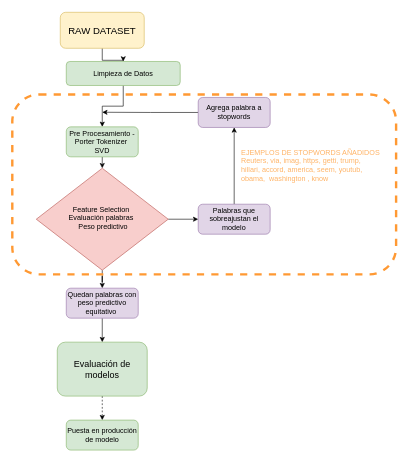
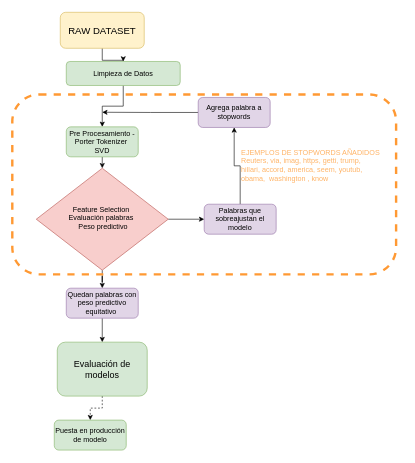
  <mxCell id="0" />
  <mxCell id="1" parent="0" />
  <mxCell id="2" style="edgeStyle=orthogonalEdgeStyle;rounded=0;orthogonalLoop=1;jettySize=auto;html=1;exitX=0.5;exitY=1;exitDx=0;exitDy=0;entryX=0.5;entryY=0;entryDx=0;entryDy=0;" parent="1" source="3" target="5" edge="1"><mxGeometry relative="1" as="geometry" /></mxCell>
  <mxCell id="3" value="RAW DATASET" style="rounded=1;whiteSpace=wrap;html=1;fontSize=16;glass=0;strokeWidth=1;shadow=0;fillColor=#fff2cc;strokeColor=#d6b656;" parent="1" vertex="1"><mxGeometry x="100" y="20" width="140" height="60" as="geometry" /></mxCell>
  <mxCell id="4" style="edgeStyle=orthogonalEdgeStyle;rounded=0;orthogonalLoop=1;jettySize=auto;html=1;exitX=0.5;exitY=1;exitDx=0;exitDy=0;" parent="1" source="5" target="7" edge="1"><mxGeometry relative="1" as="geometry" /></mxCell>
  <mxCell id="5" value="Limpieza de Datos" style="rounded=1;whiteSpace=wrap;html=1;fontSize=12;glass=0;strokeWidth=1;shadow=0;fillColor=#d5e8d4;strokeColor=#82b366;" parent="1" vertex="1"><mxGeometry x="110" y="102" width="190" height="40" as="geometry" /></mxCell>
  <mxCell id="6" style="edgeStyle=orthogonalEdgeStyle;rounded=0;orthogonalLoop=1;jettySize=auto;html=1;exitX=0.5;exitY=1;exitDx=0;exitDy=0;entryX=0.5;entryY=0;entryDx=0;entryDy=0;" parent="1" source="7" target="10" edge="1"><mxGeometry relative="1" as="geometry" /></mxCell>
  <mxCell id="7" value="Pre Procesamiento - Porter Tokenizer&amp;nbsp;&lt;br&gt;SVD" style="rounded=1;whiteSpace=wrap;html=1;fontSize=12;glass=0;strokeWidth=1;shadow=0;fillColor=#d5e8d4;strokeColor=#82b366;" parent="1" vertex="1"><mxGeometry x="110" y="211" width="120" height="50" as="geometry" /></mxCell>
  <mxCell id="8" style="edgeStyle=orthogonalEdgeStyle;rounded=0;orthogonalLoop=1;jettySize=auto;html=1;exitX=1;exitY=0.5;exitDx=0;exitDy=0;entryX=0;entryY=0.5;entryDx=0;entryDy=0;" parent="1" source="10" target="12" edge="1"><mxGeometry relative="1" as="geometry" /></mxCell>
  <mxCell id="9" style="edgeStyle=orthogonalEdgeStyle;rounded=0;orthogonalLoop=1;jettySize=auto;html=1;exitX=0.5;exitY=1;exitDx=0;exitDy=0;" parent="1" source="10" target="14" edge="1"><mxGeometry relative="1" as="geometry" /></mxCell>
  <mxCell id="10" value="&lt;span&gt;Feature Selection&amp;nbsp;&lt;br&gt;Evaluación palabras&amp;nbsp;&lt;br&gt;&amp;nbsp;Peso predictivo&lt;br&gt;&lt;/span&gt;" style="rhombus;whiteSpace=wrap;html=1;shadow=0;fontFamily=Helvetica;fontSize=12;align=center;strokeWidth=1;spacing=6;spacingTop=-4;fillColor=#f8cecc;strokeColor=#b85450;" parent="1" vertex="1"><mxGeometry x="60" y="280" width="220" height="170" as="geometry" /></mxCell>
  <mxCell id="11" style="edgeStyle=orthogonalEdgeStyle;rounded=0;orthogonalLoop=1;jettySize=auto;html=1;exitX=0.5;exitY=0;exitDx=0;exitDy=0;entryX=0.5;entryY=1;entryDx=0;entryDy=0;" parent="1" source="12" target="16" edge="1"><mxGeometry relative="1" as="geometry" /></mxCell>
- <mxCell id="12" value="Palabras que sobreajustan el modelo" style="rounded=1;whiteSpace=wrap;html=1;fontSize=12;glass=0;strokeWidth=1;shadow=0;fillColor=#e1d5e7;strokeColor=#9673a6;" parent="1" vertex="1"><mxGeometry x="330" y="340" width="120" height="50" as="geometry" /></mxCell>
+ <mxCell id="12" value="Palabras que sobreajustan el modelo" style="rounded=1;whiteSpace=wrap;html=1;fontSize=12;glass=0;strokeWidth=1;shadow=0;fillColor=#e1d5e7;strokeColor=#9673a6;" parent="1" vertex="1"><mxGeometry x="340" y="340" width="120" height="50" as="geometry" /></mxCell>
  <mxCell id="13" style="edgeStyle=orthogonalEdgeStyle;rounded=0;orthogonalLoop=1;jettySize=auto;html=1;fontSize=16;" parent="1" source="14" target="18" edge="1"><mxGeometry relative="1" as="geometry" /></mxCell>
  <mxCell id="14" value="Quedan palabras con peso predictivo equitativo&amp;nbsp;" style="rounded=1;whiteSpace=wrap;html=1;fontSize=12;glass=0;strokeWidth=1;shadow=0;fillColor=#e1d5e7;strokeColor=#9673a6;" parent="1" vertex="1"><mxGeometry x="110" y="480" width="120" height="50" as="geometry" /></mxCell>
  <mxCell id="15" style="edgeStyle=orthogonalEdgeStyle;rounded=0;orthogonalLoop=1;jettySize=auto;html=1;exitX=0;exitY=0.5;exitDx=0;exitDy=0;" parent="1" source="16" edge="1"><mxGeometry relative="1" as="geometry"><mxPoint x="170" y="186.667" as="targetPoint" /></mxGeometry></mxCell>
  <mxCell id="16" value="Agrega palabra a stopwords" style="rounded=1;whiteSpace=wrap;html=1;fontSize=12;glass=0;strokeWidth=1;shadow=0;fillColor=#e1d5e7;strokeColor=#9673a6;" parent="1" vertex="1"><mxGeometry x="330" y="162" width="120" height="50" as="geometry" /></mxCell>
  <mxCell id="17" style="edgeStyle=orthogonalEdgeStyle;rounded=0;orthogonalLoop=1;jettySize=auto;html=1;exitX=0.5;exitY=1;exitDx=0;exitDy=0;fontSize=15;dashed=1;" parent="1" source="18" target="20" edge="1"><mxGeometry relative="1" as="geometry" /></mxCell>
  <mxCell id="18" value="Evaluación de modelos" style="rounded=1;whiteSpace=wrap;html=1;fontSize=15;glass=0;strokeWidth=1;shadow=0;fillColor=#d5e8d4;strokeColor=#82b366;" parent="1" vertex="1"><mxGeometry x="95" y="570" width="150" height="90" as="geometry" /></mxCell>
  <mxCell id="19" value="" style="rounded=1;whiteSpace=wrap;html=1;fillColor=none;strokeWidth=4;glass=0;dashed=1;strokeColor=#FF9933;" parent="1" vertex="1"><mxGeometry x="20" y="157" width="640" height="300" as="geometry" /></mxCell>
- <mxCell id="20" value="Puesta en producción de modelo" style="rounded=1;whiteSpace=wrap;html=1;fontSize=12;glass=0;strokeWidth=1;shadow=0;fillColor=#d5e8d4;strokeColor=#82b366;" parent="1" vertex="1"><mxGeometry x="110" y="700" width="120" height="50" as="geometry" /></mxCell>
+ <mxCell id="20" value="Puesta en producción de modelo" style="rounded=1;whiteSpace=wrap;html=1;fontSize=12;glass=0;strokeWidth=1;shadow=0;fillColor=#d5e8d4;strokeColor=#82b366;" parent="1" vertex="1"><mxGeometry x="90" y="700" width="120" height="50" as="geometry" /></mxCell>
  <mxCell id="21" value="&lt;font color=&quot;#ffb366&quot;&gt;EJEMPLOS DE STOPWORDS AÑADIDOS&lt;br&gt;&lt;/font&gt;&lt;div&gt;&lt;font color=&quot;#ffb366&quot;&gt;Reuters, via, imag, https, getti, trump,&lt;/font&gt;&lt;/div&gt;&lt;div&gt;&lt;font color=&quot;#ffb366&quot;&gt;hillari, accord, america, seem, youtub,&amp;nbsp;&lt;/font&gt;&lt;/div&gt;&lt;div&gt;&lt;font color=&quot;#ffb366&quot;&gt;obama,&amp;nbsp; washington , know&lt;/font&gt;&lt;/div&gt;" style="text;whiteSpace=wrap;html=1;" parent="1" vertex="1"><mxGeometry x="400" y="240" width="270" height="70" as="geometry" /></mxCell>
